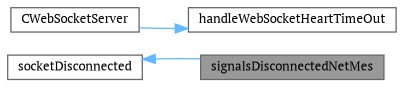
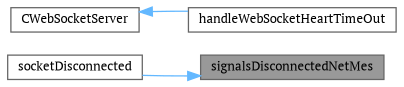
  digraph {
    fontname="PT Serif"
    rankdir=RL
    node [color=grey40 fillcolor=white fontname="PT Serif" fontsize=10 shape=box style=filled]
    edge [color=steelblue1 dir=back fontname="PT Serif" fontsize=10 labelfontname=Helvetica labelfontsize=10 style=solid]
    n1 [color=gray40 fillcolor=grey60 fontcolor=black height=0.2 label=signalsDisconnectedNetMes width=0.4]
    n2 [height=0.2 label=socketDisconnected width=0.4]
    n3 [height=0.2 label=handleWebSocketHeartTimeOut width=0.4]
    n4 [height=0.2 label=CWebSocketServer width=0.4]
-   n2 -> n1
-   n3 -> n4
+   n1 -> n2
+   n4 -> n3
  }
